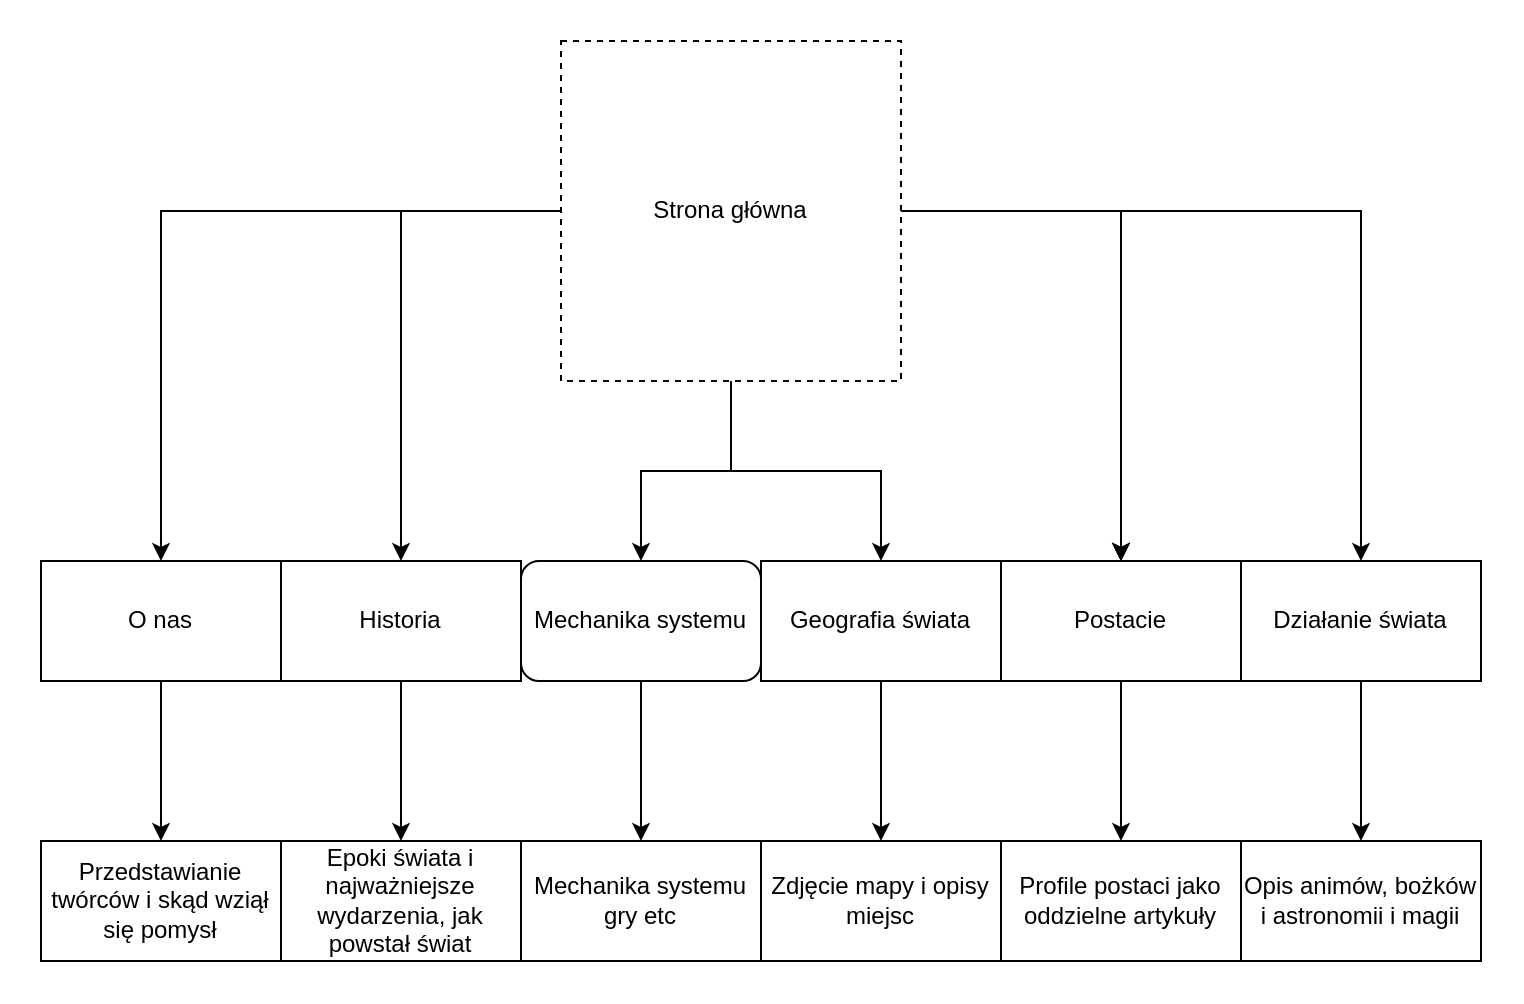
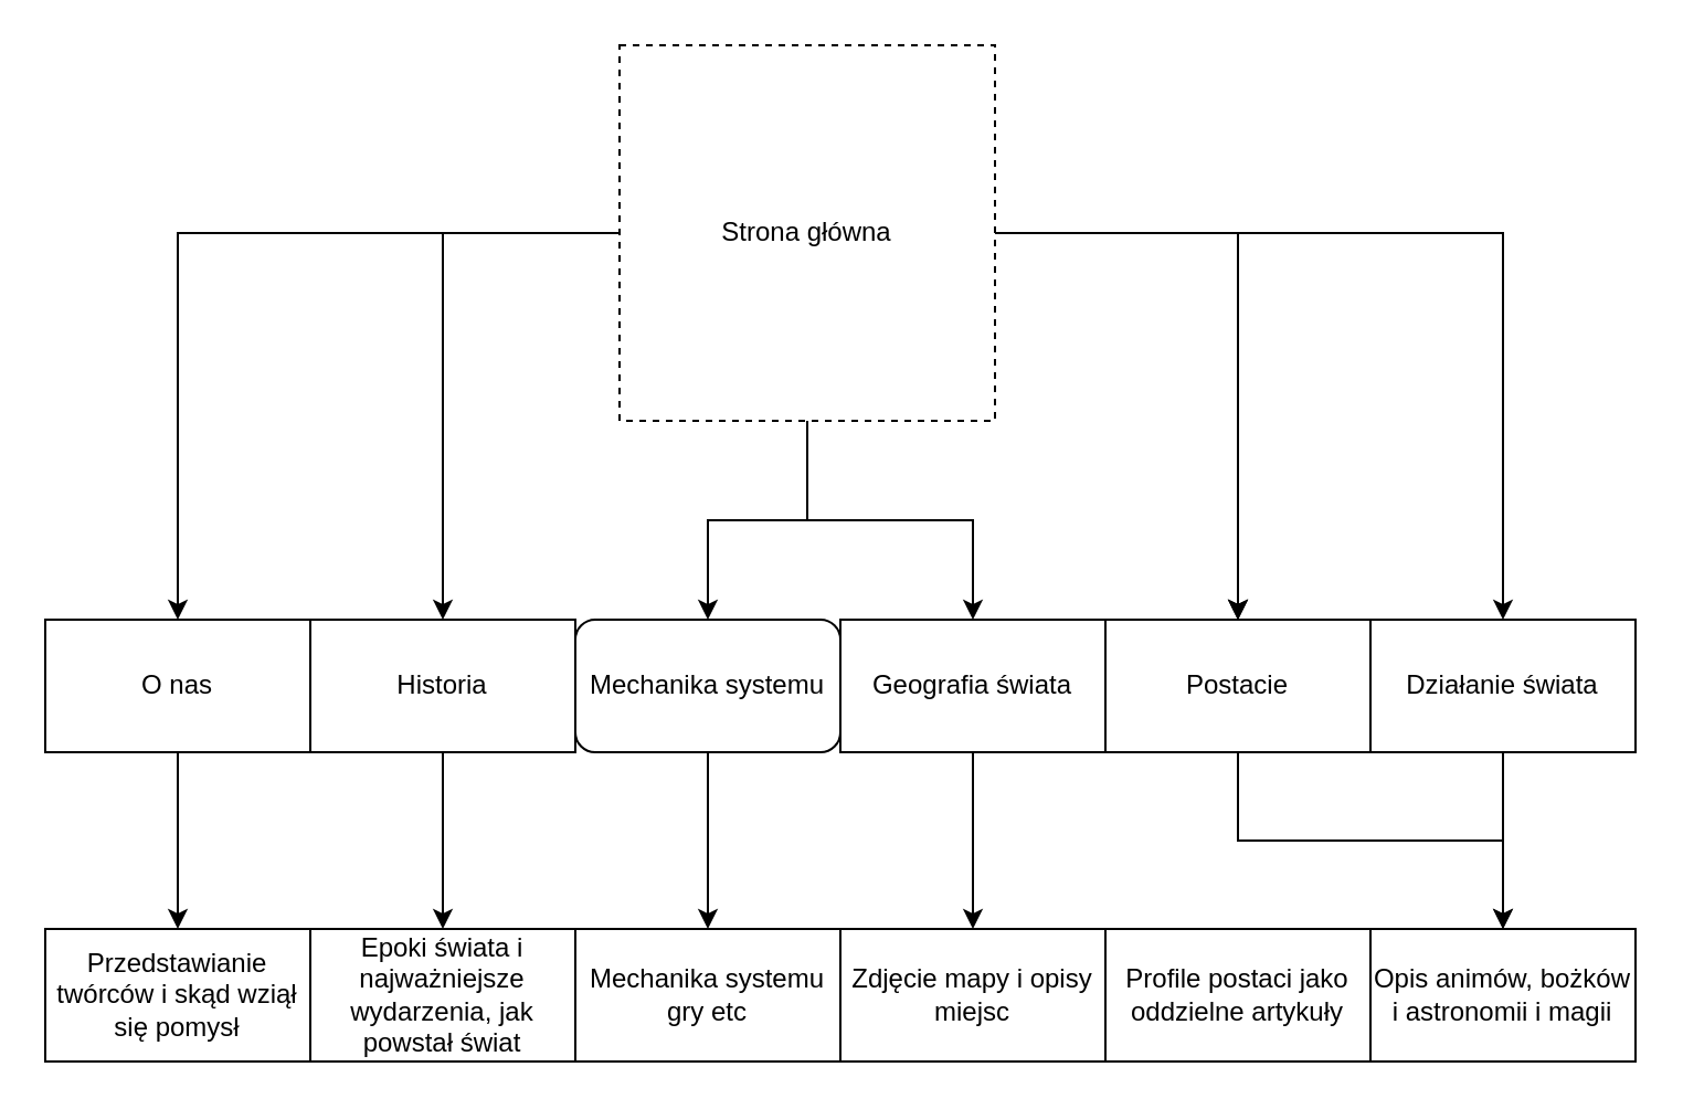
  <mxCell id="0" />
  <mxCell id="1" parent="0" />
  <mxCell id="2" value="" style="edgeStyle=orthogonalEdgeStyle;rounded=0;orthogonalLoop=1;jettySize=auto;html=1;" edge="1" parent="1" source="10" target="12"><mxGeometry relative="1" as="geometry" /></mxCell>
  <mxCell id="3" value="" style="edgeStyle=orthogonalEdgeStyle;rounded=0;orthogonalLoop=1;jettySize=auto;html=1;" edge="1" parent="1" source="10" target="14"><mxGeometry relative="1" as="geometry" /></mxCell>
  <mxCell id="4" value="" style="edgeStyle=orthogonalEdgeStyle;rounded=0;orthogonalLoop=1;jettySize=auto;html=1;" edge="1" parent="1" source="10" target="14"><mxGeometry relative="1" as="geometry" /></mxCell>
  <mxCell id="5" value="" style="edgeStyle=orthogonalEdgeStyle;rounded=0;orthogonalLoop=1;jettySize=auto;html=1;" edge="1" parent="1" source="10" target="16"><mxGeometry relative="1" as="geometry" /></mxCell>
  <mxCell id="6" value="" style="edgeStyle=orthogonalEdgeStyle;rounded=0;orthogonalLoop=1;jettySize=auto;html=1;" edge="1" parent="1" source="10" target="14"><mxGeometry relative="1" as="geometry" /></mxCell>
  <mxCell id="7" value="" style="edgeStyle=orthogonalEdgeStyle;rounded=0;orthogonalLoop=1;jettySize=auto;html=1;" edge="1" parent="1" source="10" target="18"><mxGeometry relative="1" as="geometry" /></mxCell>
  <mxCell id="8" value="" style="edgeStyle=orthogonalEdgeStyle;rounded=0;orthogonalLoop=1;jettySize=auto;html=1;" edge="1" parent="1" source="10" target="20"><mxGeometry relative="1" as="geometry" /></mxCell>
  <mxCell id="9" value="" style="edgeStyle=orthogonalEdgeStyle;rounded=0;orthogonalLoop=1;jettySize=auto;html=1;" edge="1" parent="1" source="10" target="22"><mxGeometry relative="1" as="geometry" /></mxCell>
  <mxCell id="10" value="Strona główna" style="whiteSpace=wrap;html=1;aspect=fixed;dashed=1;" vertex="1" parent="1"><mxGeometry x="280" y="20" width="170" height="170" as="geometry" /></mxCell>
  <mxCell id="11" value="" style="edgeStyle=orthogonalEdgeStyle;rounded=0;orthogonalLoop=1;jettySize=auto;html=1;" edge="1" parent="1" source="12" target="23"><mxGeometry relative="1" as="geometry" /></mxCell>
  <mxCell id="12" value="O nas" style="whiteSpace=wrap;html=1;" vertex="1" parent="1"><mxGeometry x="20" y="280" width="120" height="60" as="geometry" /></mxCell>
- <mxCell id="13" value="" style="edgeStyle=orthogonalEdgeStyle;rounded=0;orthogonalLoop=1;jettySize=auto;html=1;" edge="1" parent="1" source="14" target="27"><mxGeometry relative="1" as="geometry" /></mxCell>
+ <mxCell id="13" value="" style="edgeStyle=orthogonalEdgeStyle;rounded=0;orthogonalLoop=1;jettySize=auto;html=1;" edge="1" parent="1" source="14" target="28"><mxGeometry relative="1" as="geometry" /></mxCell>
  <mxCell id="14" value="Postacie" style="whiteSpace=wrap;html=1;" vertex="1" parent="1"><mxGeometry x="500" y="280" width="120" height="60" as="geometry" /></mxCell>
  <mxCell id="15" value="" style="edgeStyle=orthogonalEdgeStyle;rounded=0;orthogonalLoop=1;jettySize=auto;html=1;" edge="1" parent="1" source="16" target="24"><mxGeometry relative="1" as="geometry" /></mxCell>
  <mxCell id="16" value="Historia" style="whiteSpace=wrap;html=1;" vertex="1" parent="1"><mxGeometry x="140" y="280" width="120" height="60" as="geometry" /></mxCell>
  <mxCell id="17" value="" style="edgeStyle=orthogonalEdgeStyle;rounded=0;orthogonalLoop=1;jettySize=auto;html=1;" edge="1" parent="1" source="18" target="28"><mxGeometry relative="1" as="geometry" /></mxCell>
  <mxCell id="18" value="Działanie świata" style="whiteSpace=wrap;html=1;" vertex="1" parent="1"><mxGeometry x="620" y="280" width="120" height="60" as="geometry" /></mxCell>
  <mxCell id="19" value="" style="edgeStyle=orthogonalEdgeStyle;rounded=0;orthogonalLoop=1;jettySize=auto;html=1;" edge="1" parent="1" source="20" target="25"><mxGeometry relative="1" as="geometry" /></mxCell>
  <mxCell id="20" value="Mechanika systemu" style="whiteSpace=wrap;html=1;rounded=1;" vertex="1" parent="1"><mxGeometry x="260" y="280" width="120" height="60" as="geometry" /></mxCell>
  <mxCell id="21" value="" style="edgeStyle=orthogonalEdgeStyle;rounded=0;orthogonalLoop=1;jettySize=auto;html=1;" edge="1" parent="1" source="22" target="26"><mxGeometry relative="1" as="geometry" /></mxCell>
  <mxCell id="22" value="Geografia świata" style="whiteSpace=wrap;html=1;" vertex="1" parent="1"><mxGeometry x="380" y="280" width="120" height="60" as="geometry" /></mxCell>
  <mxCell id="23" value="Przedstawianie twórców i skąd wziął się pomysł" style="whiteSpace=wrap;html=1;" vertex="1" parent="1"><mxGeometry x="20" y="420" width="120" height="60" as="geometry" /></mxCell>
  <mxCell id="24" value="Epoki świata i najważniejsze wydarzenia, jak powstał świat" style="whiteSpace=wrap;html=1;" vertex="1" parent="1"><mxGeometry x="140" y="420" width="120" height="60" as="geometry" /></mxCell>
  <mxCell id="25" value="Mechanika systemu gry etc" style="whiteSpace=wrap;html=1;" vertex="1" parent="1"><mxGeometry x="260" y="420" width="120" height="60" as="geometry" /></mxCell>
  <mxCell id="26" value="Zdjęcie mapy i opisy miejsc" style="whiteSpace=wrap;html=1;" vertex="1" parent="1"><mxGeometry x="380" y="420" width="120" height="60" as="geometry" /></mxCell>
  <mxCell id="27" value="Profile postaci jako oddzielne artykuły" style="whiteSpace=wrap;html=1;" vertex="1" parent="1"><mxGeometry x="500" y="420" width="120" height="60" as="geometry" /></mxCell>
  <mxCell id="28" value="Opis animów, bożków i astronomii i magii" style="whiteSpace=wrap;html=1;" vertex="1" parent="1"><mxGeometry x="620" y="420" width="120" height="60" as="geometry" /></mxCell>
